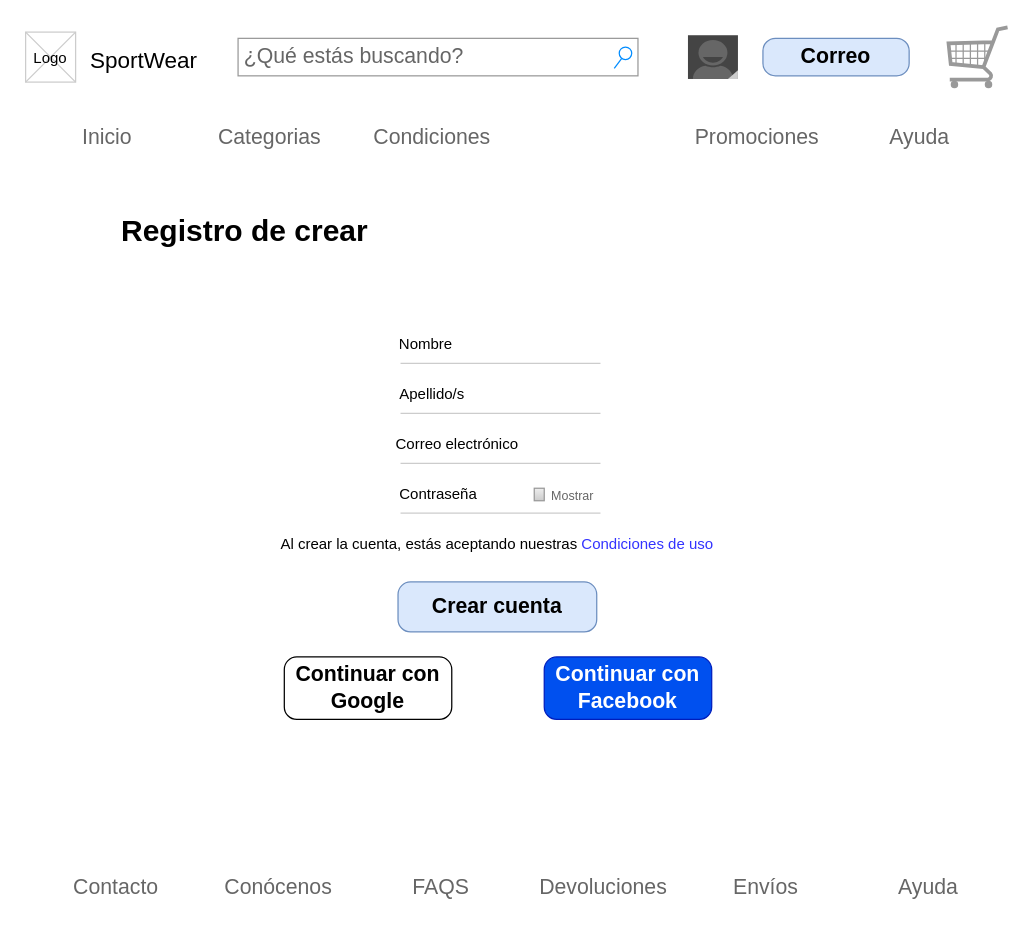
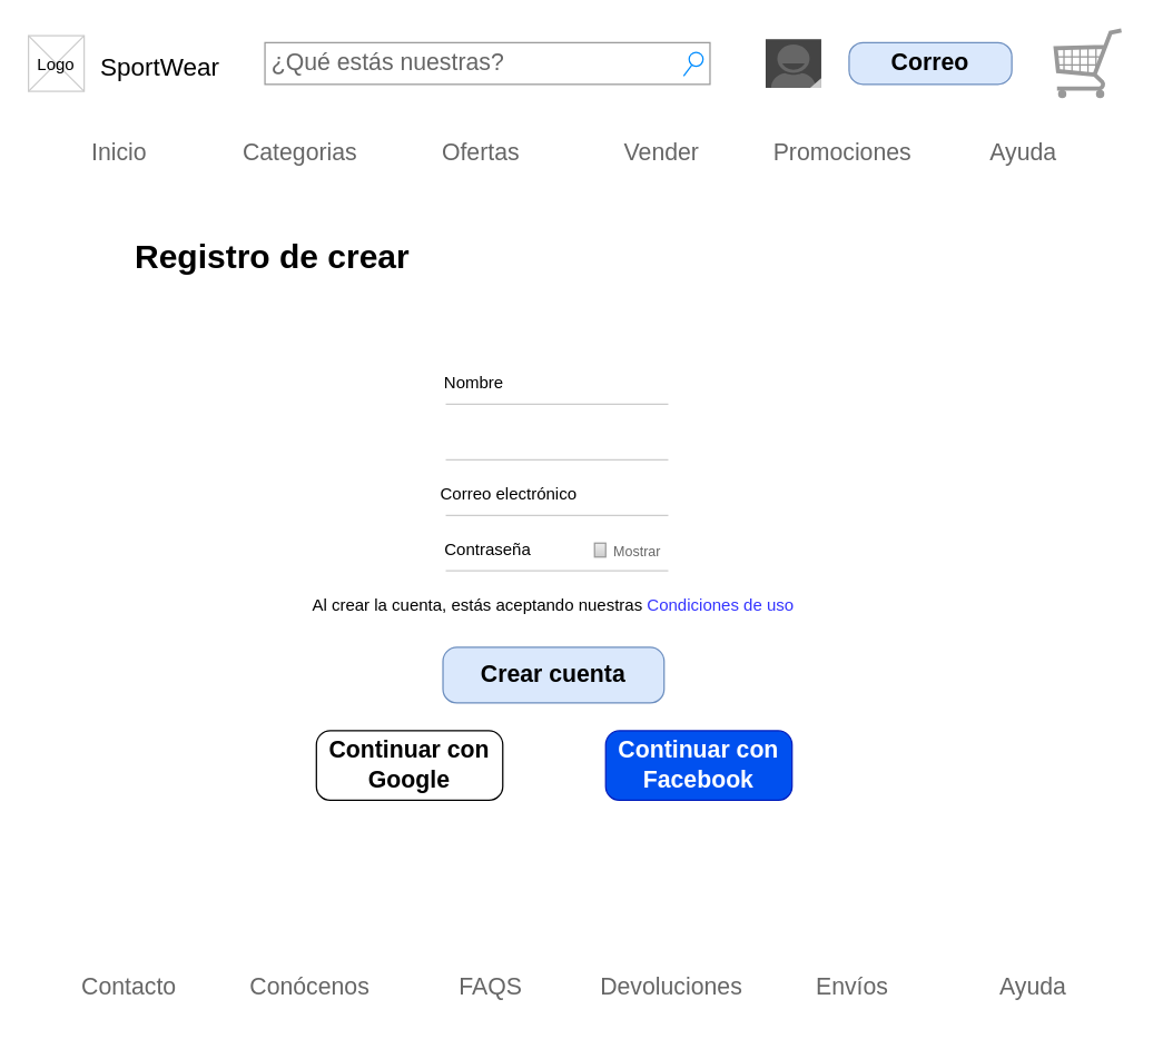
  <mxCell id="0" />
  <mxCell id="1" parent="0" />
  <mxCell id="2" value="SportWear" style="text;spacingTop=-5;fontSize=18;fontStyle=0" parent="1" vertex="1"><mxGeometry x="70" y="35" width="90" height="20" as="geometry" /></mxCell>
  <mxCell id="3" value="" style="verticalLabelPosition=bottom;verticalAlign=top;strokeWidth=1;shape=mxgraph.mockup.graphics.iconGrid;strokeColor=#CCCCCC;gridSize=1,1;" parent="1" vertex="1"><mxGeometry x="20" y="25" width="40" height="40" as="geometry" /></mxCell>
  <mxCell id="4" value="Logo" style="text;spacingTop=-5;align=center;verticalAlign=middle;" parent="1" vertex="1"><mxGeometry x="20" y="27.5" width="40" height="40" as="geometry" /></mxCell>
- <mxCell id="5" value="¿Qué estás buscando?" style="strokeWidth=1;shadow=0;dashed=0;align=center;html=1;shape=mxgraph.mockup.forms.searchBox;strokeColor=#999999;mainText=;strokeColor2=#008cff;fontColor=#666666;fontSize=17;align=left;spacingLeft=3;" vertex="1" parent="1"><mxGeometry x="190" y="30" width="320" height="30" as="geometry" /></mxCell>
+ <mxCell id="5" value="¿Qué estás nuestras?" style="strokeWidth=1;shadow=0;dashed=0;align=center;html=1;shape=mxgraph.mockup.forms.searchBox;strokeColor=#999999;mainText=;strokeColor2=#008cff;fontColor=#666666;fontSize=17;align=left;spacingLeft=3;" vertex="1" parent="1"><mxGeometry x="190" y="30" width="320" height="30" as="geometry" /></mxCell>
  <mxCell id="6" value="" style="verticalLabelPosition=bottom;shadow=0;dashed=0;align=center;html=1;verticalAlign=top;strokeWidth=1;shape=mxgraph.mockup.misc.shoppingCart;strokeColor=#999999;" vertex="1" parent="1"><mxGeometry x="757" y="20" width="50" height="50" as="geometry" /></mxCell>
  <mxCell id="7" value="" style="verticalLabelPosition=bottom;verticalAlign=top;html=1;shadow=0;dashed=0;strokeWidth=1;shape=mxgraph.android.contact_badge_normal;align=center;" vertex="1" parent="1"><mxGeometry x="550" y="27.5" width="40" height="35" as="geometry" /></mxCell>
  <mxCell id="8" value="Correo" style="strokeWidth=1;shadow=0;dashed=0;align=center;html=1;shape=mxgraph.mockup.buttons.button;mainText=;buttonStyle=round;fontSize=17;fontStyle=1;whiteSpace=wrap;fillColor=#dae8fc;strokeColor=#6c8ebf;" vertex="1" parent="1"><mxGeometry x="610" y="30" width="117" height="30" as="geometry" /></mxCell>
  <mxCell id="9" value="" style="strokeWidth=1;shadow=0;dashed=0;align=center;html=1;shape=mxgraph.mockup.forms.rrect;rSize=0;strokeColor=none;" vertex="1" parent="1"><mxGeometry x="20" y="95" width="780" height="30" as="geometry" /></mxCell>
  <mxCell id="10" value="Inicio" style="strokeColor=inherit;fillColor=inherit;gradientColor=inherit;strokeWidth=1;shadow=0;dashed=0;align=center;html=1;shape=mxgraph.mockup.forms.rrect;rSize=0;fontSize=17;fontColor=#666666;" vertex="1" parent="9"><mxGeometry width="130" height="30" as="geometry" /></mxCell>
  <mxCell id="11" value="Categorias" style="strokeColor=inherit;fillColor=inherit;gradientColor=inherit;strokeWidth=1;shadow=0;dashed=0;align=center;html=1;shape=mxgraph.mockup.forms.rrect;rSize=0;fontSize=17;fontColor=#666666;" vertex="1" parent="9"><mxGeometry x="130" width="130" height="30" as="geometry" /></mxCell>
- <mxCell id="12" value="Condiciones" style="strokeColor=inherit;fillColor=inherit;gradientColor=inherit;strokeWidth=1;shadow=0;dashed=0;align=center;html=1;shape=mxgraph.mockup.forms.rrect;rSize=0;fontSize=17;fontColor=#666666;" vertex="1" parent="9"><mxGeometry x="260" width="130" height="30" as="geometry" /></mxCell>
+ <mxCell id="12" value="Ofertas" style="strokeColor=inherit;fillColor=inherit;gradientColor=inherit;strokeWidth=1;shadow=0;dashed=0;align=center;html=1;shape=mxgraph.mockup.forms.rrect;rSize=0;fontSize=17;fontColor=#666666;" vertex="1" parent="9"><mxGeometry x="260" width="130" height="30" as="geometry" /></mxCell>
+ <mxCell id="13" value="Vender" style="strokeColor=inherit;fillColor=inherit;gradientColor=inherit;strokeWidth=1;shadow=0;dashed=0;align=center;html=1;shape=mxgraph.mockup.forms.rrect;rSize=0;fontSize=17;fontColor=#666666;" vertex="1" parent="9"><mxGeometry x="390" width="130" height="30" as="geometry" /></mxCell>
  <mxCell id="14" value="Promociones" style="strokeColor=inherit;fillColor=inherit;gradientColor=inherit;strokeWidth=1;shadow=0;dashed=0;align=center;html=1;shape=mxgraph.mockup.forms.rrect;rSize=0;fontSize=17;fontColor=#666666;" vertex="1" parent="9"><mxGeometry x="520" width="130" height="30" as="geometry" /></mxCell>
  <mxCell id="15" value="Ayuda" style="strokeColor=inherit;fillColor=inherit;gradientColor=inherit;strokeWidth=1;shadow=0;dashed=0;align=center;html=1;shape=mxgraph.mockup.forms.rrect;rSize=0;fontSize=17;fontColor=#666666;" vertex="1" parent="9"><mxGeometry x="650" width="130" height="30" as="geometry" /></mxCell>
  <mxCell id="16" value="" style="strokeWidth=1;shadow=0;dashed=1;align=center;html=1;shape=mxgraph.mockup.forms.rrect;rSize=0;strokeColor=none;dashPattern=1 4;" vertex="1" parent="1"><mxGeometry x="27" y="695" width="780" height="30" as="geometry" /></mxCell>
  <mxCell id="17" value="Contacto" style="strokeColor=inherit;fillColor=inherit;gradientColor=inherit;strokeWidth=1;shadow=0;dashed=0;align=center;html=1;shape=mxgraph.mockup.forms.rrect;rSize=0;fontSize=17;fontColor=#666666;" vertex="1" parent="16"><mxGeometry width="130" height="30" as="geometry" /></mxCell>
  <mxCell id="18" value="Conócenos" style="strokeColor=inherit;fillColor=inherit;gradientColor=inherit;strokeWidth=1;shadow=0;dashed=0;align=center;html=1;shape=mxgraph.mockup.forms.rrect;rSize=0;fontSize=17;fontColor=#666666;" vertex="1" parent="16"><mxGeometry x="130" width="130" height="30" as="geometry" /></mxCell>
  <mxCell id="19" value="FAQS" style="strokeColor=inherit;fillColor=inherit;gradientColor=inherit;strokeWidth=1;shadow=0;dashed=0;align=center;html=1;shape=mxgraph.mockup.forms.rrect;rSize=0;fontSize=17;fontColor=#666666;" vertex="1" parent="16"><mxGeometry x="260" width="130" height="30" as="geometry" /></mxCell>
  <mxCell id="20" value="Devoluciones" style="strokeColor=inherit;fillColor=inherit;gradientColor=inherit;strokeWidth=1;shadow=0;dashed=0;align=center;html=1;shape=mxgraph.mockup.forms.rrect;rSize=0;fontSize=17;fontColor=#666666;" vertex="1" parent="16"><mxGeometry x="390" width="130" height="30" as="geometry" /></mxCell>
  <mxCell id="21" value="Envíos" style="strokeColor=inherit;fillColor=inherit;gradientColor=inherit;strokeWidth=1;shadow=0;dashed=0;align=center;html=1;shape=mxgraph.mockup.forms.rrect;rSize=0;fontSize=17;fontColor=#666666;" vertex="1" parent="16"><mxGeometry x="520" width="130" height="30" as="geometry" /></mxCell>
  <mxCell id="22" value="Ayuda" style="strokeColor=inherit;fillColor=inherit;gradientColor=inherit;strokeWidth=1;shadow=0;dashed=0;align=center;html=1;shape=mxgraph.mockup.forms.rrect;rSize=0;fontSize=17;fontColor=#666666;" vertex="1" parent="16"><mxGeometry x="650" width="130" height="30" as="geometry" /></mxCell>
  <mxCell id="23" value="Registro de crear" style="text;strokeColor=none;fillColor=none;html=1;fontSize=24;fontStyle=1;verticalAlign=middle;align=center;" vertex="1" parent="1"><mxGeometry x="70" y="165" width="250" height="40" as="geometry" /></mxCell>
  <mxCell id="24" value="" style="line;strokeWidth=1;html=1;fillColor=#ffffff;gradientColor=none;align=center;strokeColor=#CCCCCC;" vertex="1" parent="1"><mxGeometry x="320" y="285" width="160" height="10" as="geometry" /></mxCell>
  <mxCell id="25" value="" style="line;strokeWidth=1;html=1;fillColor=#ffffff;gradientColor=none;align=center;strokeColor=#CCCCCC;" vertex="1" parent="1"><mxGeometry x="320" y="325" width="160" height="10" as="geometry" /></mxCell>
  <mxCell id="26" value="" style="line;strokeWidth=1;html=1;fillColor=#ffffff;gradientColor=none;align=center;strokeColor=#CCCCCC;" vertex="1" parent="1"><mxGeometry x="320" y="405" width="160" height="10" as="geometry" /></mxCell>
  <mxCell id="27" value="" style="line;strokeWidth=1;html=1;fillColor=#ffffff;gradientColor=none;align=center;strokeColor=#CCCCCC;" vertex="1" parent="1"><mxGeometry x="320" y="365" width="160" height="10" as="geometry" /></mxCell>
  <mxCell id="28" value="Nombre" style="text;html=1;align=center;verticalAlign=middle;resizable=0;points=[];autosize=1;" vertex="1" parent="1"><mxGeometry x="310" y="265" width="60" height="20" as="geometry" /></mxCell>
  <mxCell id="29" value="Correo electrónico" style="text;html=1;align=center;verticalAlign=middle;resizable=0;points=[];autosize=1;" vertex="1" parent="1"><mxGeometry x="310" y="345" width="110" height="20" as="geometry" /></mxCell>
- <mxCell id="30" value="Apellido/s" style="text;html=1;align=center;verticalAlign=middle;resizable=0;points=[];autosize=1;" vertex="1" parent="1"><mxGeometry x="310" y="305" width="70" height="20" as="geometry" /></mxCell>
  <mxCell id="31" value="Contraseña" style="text;html=1;align=center;verticalAlign=middle;resizable=0;points=[];autosize=1;" vertex="1" parent="1"><mxGeometry x="310" y="385" width="80" height="20" as="geometry" /></mxCell>
  <mxCell id="32" value="&lt;font style=&quot;font-size: 10px&quot;&gt;Mostrar&lt;/font&gt;" style="strokeWidth=1;shadow=0;dashed=0;align=center;html=1;shape=mxgraph.mockup.forms.rrect;rSize=0;fillColor=#eeeeee;strokeColor=#999999;gradientColor=#cccccc;align=left;spacingLeft=4;fontSize=17;fontColor=#666666;labelPosition=right;" vertex="1" parent="1"><mxGeometry x="427" y="390" width="8" height="10" as="geometry" /></mxCell>
  <mxCell id="33" value="Al crear la cuenta, estás aceptando nuestras &lt;font color=&quot;#3333ff&quot;&gt;Condiciones de uso&lt;/font&gt;" style="text;html=1;align=center;verticalAlign=middle;resizable=0;points=[];autosize=1;" vertex="1" parent="1"><mxGeometry x="217" y="425" width="360" height="20" as="geometry" /></mxCell>
  <mxCell id="34" value="Crear cuenta" style="strokeWidth=1;shadow=0;dashed=0;align=center;html=1;shape=mxgraph.mockup.buttons.button;mainText=;buttonStyle=round;fontSize=17;fontStyle=1;whiteSpace=wrap;fillColor=#dae8fc;strokeColor=#6c8ebf;" vertex="1" parent="1"><mxGeometry x="318" y="465" width="159" height="40" as="geometry" /></mxCell>
  <mxCell id="35" value="Continuar con Facebook" style="strokeWidth=1;shadow=0;dashed=0;align=center;html=1;shape=mxgraph.mockup.buttons.button;mainText=;buttonStyle=round;fontSize=17;fontStyle=1;whiteSpace=wrap;fillColor=#0050ef;strokeColor=#001DBC;fontColor=#ffffff;" vertex="1" parent="1"><mxGeometry x="435" y="525" width="134" height="50" as="geometry" /></mxCell>
  <mxCell id="36" value="Continuar con Google" style="strokeWidth=1;shadow=0;dashed=0;align=center;html=1;shape=mxgraph.mockup.buttons.button;mainText=;buttonStyle=round;fontSize=17;fontStyle=1;whiteSpace=wrap;" vertex="1" parent="1"><mxGeometry x="227" y="525" width="134" height="50" as="geometry" /></mxCell>
